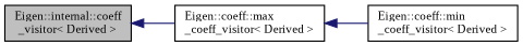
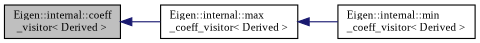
  digraph {
    fontname="Liberation Serif"
    rankdir=LR
    node [color=black fillcolor=white fontname="Liberation Serif" fontsize=10 shape=record style=filled]
    edge [color=midnightblue dir=back fontname="Liberation Serif" fontsize=10 labelfontname=Helvetica labelfontsize=10 style=solid]
    n1 [fillcolor=grey75 fontcolor=black height=0.2 label="Eigen::internal::coeff\l_visitor\< Derived \>" width=0.4]
-   n2 [height=0.2 label="Eigen::coeff::max\l_coeff_visitor\< Derived \>" width=0.4]
-   n3 [height=0.2 label="Eigen::coeff::min\l_coeff_visitor\< Derived \>" width=0.4]
+   n2 [height=0.2 label="Eigen::internal::max\l_coeff_visitor\< Derived \>" width=0.4]
+   n3 [height=0.2 label="Eigen::internal::min\l_coeff_visitor\< Derived \>" width=0.4]
    n1 -> n2
    n2 -> n3
  }
